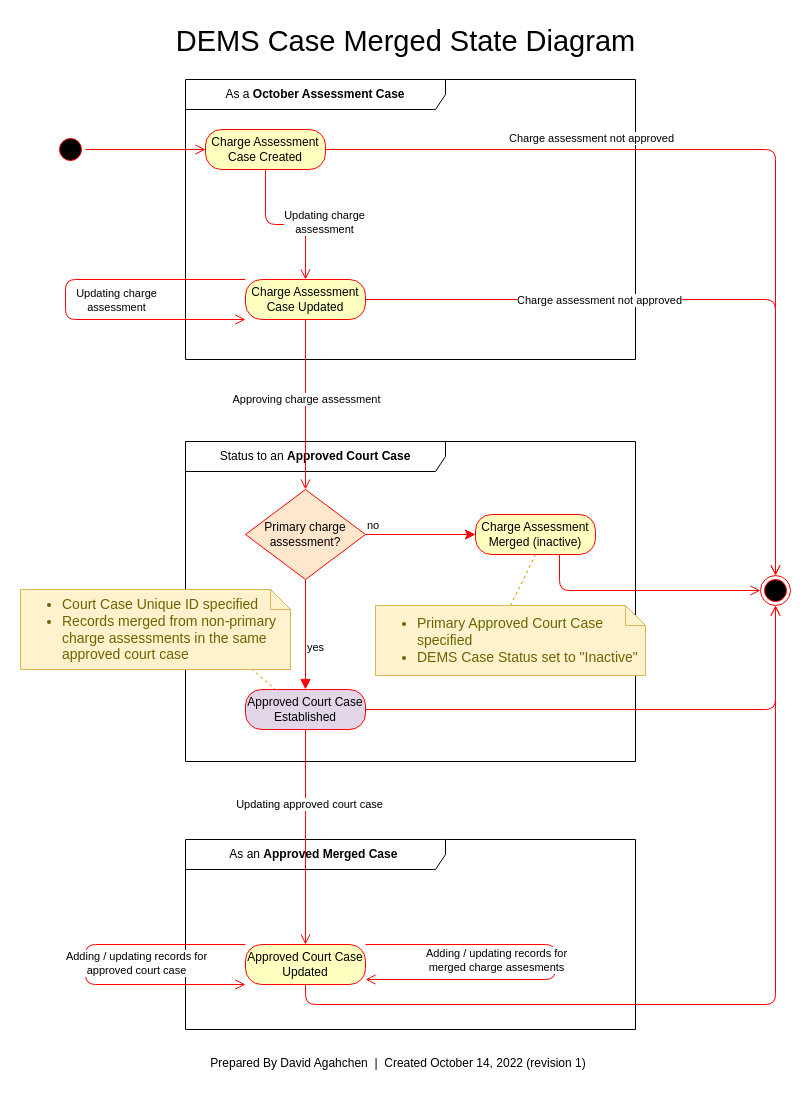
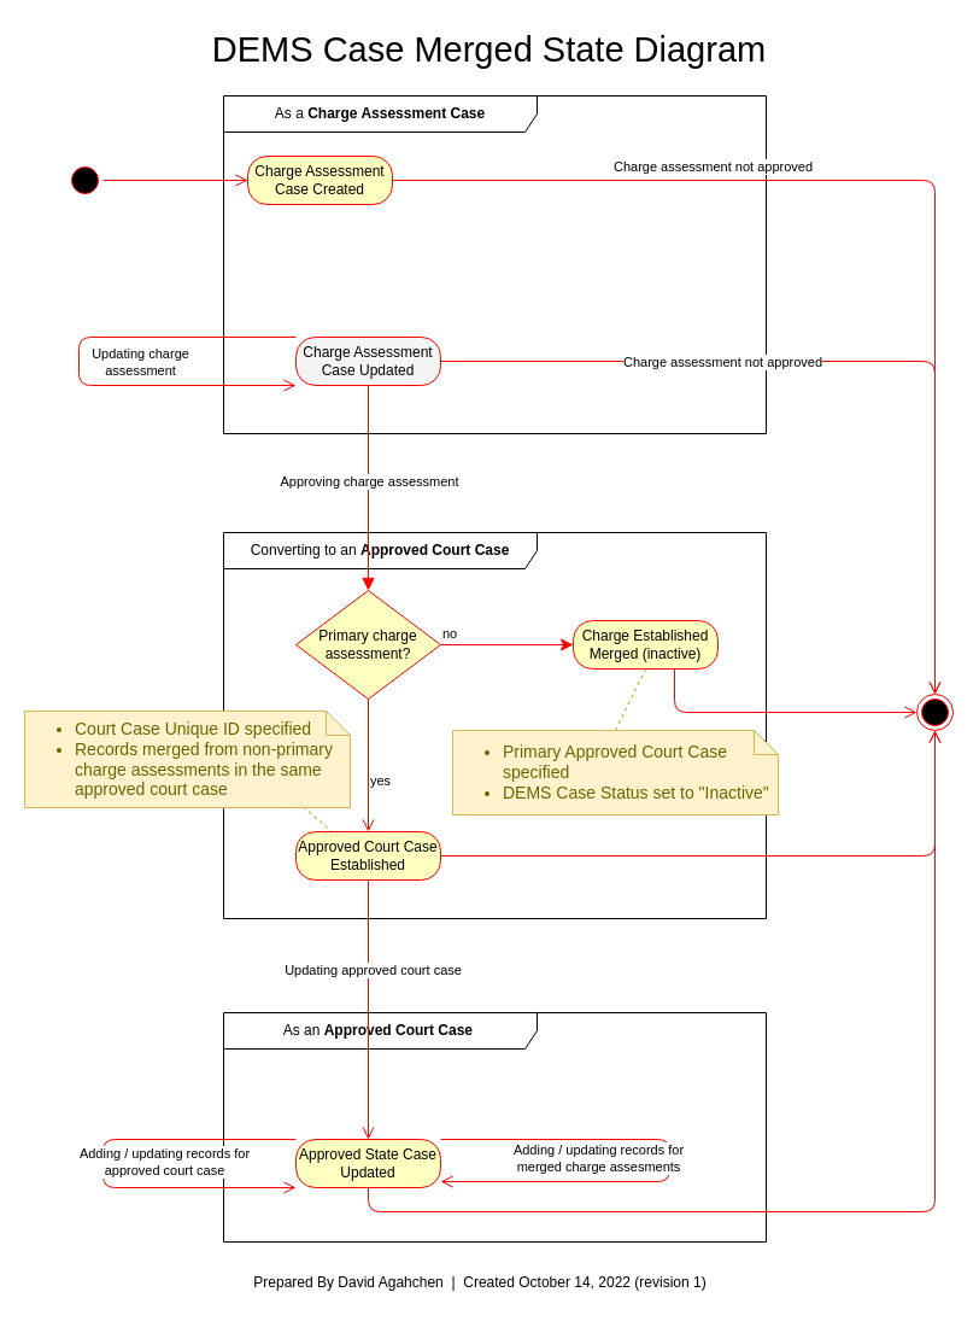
  <mxCell id="0" />
  <mxCell id="1" parent="0" />
- <mxCell id="2" value="As a &lt;b&gt;October Assessment Case&lt;/b&gt;" style="shape=umlFrame;whiteSpace=wrap;html=1;width=260;height=30;" parent="1" vertex="1"><mxGeometry x="185" y="79" width="450" height="280" as="geometry" /></mxCell>
+ <mxCell id="2" value="As a &lt;b&gt;Charge Assessment Case&lt;/b&gt;" style="shape=umlFrame;whiteSpace=wrap;html=1;width=260;height=30;" parent="1" vertex="1"><mxGeometry x="185" y="79" width="450" height="280" as="geometry" /></mxCell>
  <mxCell id="3" value="" style="ellipse;html=1;shape=startState;fillColor=#000000;strokeColor=#ff0000;" parent="1" vertex="1"><mxGeometry x="55" y="134" width="30" height="30" as="geometry" /></mxCell>
  <mxCell id="4" value="Charge Assessment Case Created" style="rounded=1;whiteSpace=wrap;html=1;arcSize=40;fontColor=#000000;fillColor=#ffffc0;strokeColor=#ff0000;" parent="1" vertex="1"><mxGeometry x="205" y="129" width="120" height="40" as="geometry" /></mxCell>
- <mxCell id="5" value="" style="edgeStyle=orthogonalEdgeStyle;html=1;verticalAlign=bottom;endArrow=open;endSize=8;strokeColor=#ff0000;entryX=0.5;entryY=0;entryDx=0;entryDy=0;" parent="1" source="4" target="9" edge="1"><mxGeometry relative="1" as="geometry"><mxPoint x="290" y="329" as="targetPoint" /></mxGeometry></mxCell>
- <mxCell id="6" value="Updating charge &lt;br&gt;assessment" style="edgeLabel;html=1;align=center;verticalAlign=middle;resizable=0;points=[];" parent="5" vertex="1" connectable="0"><mxGeometry x="0.009" y="3" relative="1" as="geometry"><mxPoint x="37" as="offset" /></mxGeometry></mxCell>
- <mxCell id="7" value="As an &lt;b&gt;Approved Merged Case&amp;nbsp;&lt;/b&gt;" style="shape=umlFrame;whiteSpace=wrap;html=1;width=260;height=30;" parent="1" vertex="1"><mxGeometry x="185" y="839" width="450" height="190" as="geometry" /></mxCell>
- <mxCell id="8" value="Status to an &lt;b&gt;Approved Court Case&lt;/b&gt;" style="shape=umlFrame;whiteSpace=wrap;html=1;width=260;height=30;" parent="1" vertex="1"><mxGeometry x="185" y="441" width="450" height="320" as="geometry" /></mxCell>
- <mxCell id="9" value="Charge Assessment&lt;br&gt;Case Updated" style="rounded=1;whiteSpace=wrap;html=1;arcSize=40;fontColor=#000000;fillColor=#ffffc0;strokeColor=#ff0000;" parent="1" vertex="1"><mxGeometry x="245" y="279" width="120" height="40" as="geometry" /></mxCell>
- <mxCell id="10" value="" style="edgeStyle=orthogonalEdgeStyle;html=1;verticalAlign=bottom;endArrow=open;endSize=8;strokeColor=#ff0000;entryX=0.5;entryY=0;entryDx=0;entryDy=0;exitX=0.5;exitY=1;exitDx=0;exitDy=0;" parent="1" source="9" target="23" edge="1"><mxGeometry relative="1" as="geometry"><mxPoint x="75" y="479" as="targetPoint" /><mxPoint x="645" y="809" as="sourcePoint" /></mxGeometry></mxCell>
+ <mxCell id="7" value="As an &lt;b&gt;Approved Court Case&amp;nbsp;&lt;/b&gt;" style="shape=umlFrame;whiteSpace=wrap;html=1;width=260;height=30;" parent="1" vertex="1"><mxGeometry x="185" y="839" width="450" height="190" as="geometry" /></mxCell>
+ <mxCell id="8" value="Converting to an &lt;b&gt;Approved Court Case&lt;/b&gt;" style="shape=umlFrame;whiteSpace=wrap;html=1;width=260;height=30;" parent="1" vertex="1"><mxGeometry x="185" y="441" width="450" height="320" as="geometry" /></mxCell>
+ <mxCell id="9" value="Charge Assessment&lt;br&gt;Case Updated" style="rounded=1;whiteSpace=wrap;html=1;arcSize=40;fontColor=#000000;fillColor=#f5f5f5;strokeColor=#ff0000;" parent="1" vertex="1"><mxGeometry x="245" y="279" width="120" height="40" as="geometry" /></mxCell>
+ <mxCell id="10" value="" style="edgeStyle=orthogonalEdgeStyle;html=1;verticalAlign=bottom;endArrow=block;endSize=8;strokeColor=#ff0000;entryX=0.5;entryY=0;entryDx=0;entryDy=0;exitX=0.5;exitY=1;exitDx=0;exitDy=0;" parent="1" source="9" target="23" edge="1"><mxGeometry relative="1" as="geometry"><mxPoint x="75" y="479" as="targetPoint" /><mxPoint x="645" y="809" as="sourcePoint" /></mxGeometry></mxCell>
  <mxCell id="11" value="Approving charge assessment" style="edgeLabel;html=1;align=center;verticalAlign=middle;resizable=0;points=[];" parent="10" vertex="1" connectable="0"><mxGeometry x="-0.549" y="-2" relative="1" as="geometry"><mxPoint x="2" y="41" as="offset" /></mxGeometry></mxCell>
- <mxCell id="12" value="Approved Court Case Updated" style="rounded=1;whiteSpace=wrap;html=1;arcSize=40;fontColor=#000000;fillColor=#ffffc0;strokeColor=#ff0000;" parent="1" vertex="1"><mxGeometry x="245" y="944" width="120" height="40" as="geometry" /></mxCell>
+ <mxCell id="12" value="Approved State Case Updated" style="rounded=1;whiteSpace=wrap;html=1;arcSize=40;fontColor=#000000;fillColor=#ffffc0;strokeColor=#ff0000;" parent="1" vertex="1"><mxGeometry x="245" y="944" width="120" height="40" as="geometry" /></mxCell>
  <mxCell id="13" value="" style="edgeStyle=orthogonalEdgeStyle;html=1;verticalAlign=bottom;endArrow=open;endSize=8;strokeColor=#ff0000;exitX=1;exitY=0;exitDx=0;exitDy=0;" parent="1" source="12" edge="1"><mxGeometry relative="1" as="geometry"><mxPoint x="365" y="979" as="targetPoint" /><Array as="points"><mxPoint x="555" y="944" /><mxPoint x="555" y="979" /><mxPoint x="365" y="979" /></Array></mxGeometry></mxCell>
  <mxCell id="14" value="Adding / updating records for &lt;br&gt;merged charge assesments" style="edgeLabel;html=1;align=center;verticalAlign=middle;resizable=0;points=[];" parent="13" vertex="1" connectable="0"><mxGeometry x="-0.073" y="-1" relative="1" as="geometry"><mxPoint x="-59" y="13" as="offset" /></mxGeometry></mxCell>
  <mxCell id="15" value="" style="ellipse;html=1;shape=endState;fillColor=#000000;strokeColor=#ff0000;" parent="1" vertex="1"><mxGeometry x="760" y="575" width="30" height="30" as="geometry" /></mxCell>
  <mxCell id="16" value="" style="edgeStyle=orthogonalEdgeStyle;html=1;verticalAlign=bottom;endArrow=open;endSize=8;strokeColor=#ff0000;exitX=1;exitY=0.5;exitDx=0;exitDy=0;entryX=0.5;entryY=0;entryDx=0;entryDy=0;" parent="1" source="9" target="15" edge="1"><mxGeometry relative="1" as="geometry"><mxPoint x="-55" y="509" as="targetPoint" /><mxPoint x="115" y="323" as="sourcePoint" /></mxGeometry></mxCell>
  <mxCell id="17" value="Charge assessment not approved" style="edgeLabel;html=1;align=center;verticalAlign=middle;resizable=0;points=[];" parent="16" vertex="1" connectable="0"><mxGeometry x="-0.063" relative="1" as="geometry"><mxPoint x="-88" as="offset" /></mxGeometry></mxCell>
  <mxCell id="18" value="" style="edgeStyle=orthogonalEdgeStyle;html=1;verticalAlign=bottom;endArrow=open;endSize=8;strokeColor=#ff0000;exitX=1;exitY=0.5;exitDx=0;exitDy=0;entryX=0;entryY=0.5;entryDx=0;entryDy=0;" parent="1" source="3" target="4" edge="1"><mxGeometry relative="1" as="geometry"><mxPoint x="15" y="319" as="targetPoint" /><mxPoint x="85" y="249" as="sourcePoint" /></mxGeometry></mxCell>
  <mxCell id="19" value="" style="edgeStyle=orthogonalEdgeStyle;html=1;verticalAlign=bottom;endArrow=open;endSize=8;strokeColor=#ff0000;exitX=1;exitY=0.5;exitDx=0;exitDy=0;entryX=0.5;entryY=0;entryDx=0;entryDy=0;" parent="1" source="4" target="15" edge="1"><mxGeometry relative="1" as="geometry"><mxPoint x="15" y="654" as="targetPoint" /><mxPoint x="255" y="309" as="sourcePoint" /></mxGeometry></mxCell>
  <mxCell id="20" value="Charge assessment not approved" style="edgeLabel;html=1;align=center;verticalAlign=middle;resizable=0;points=[];" parent="19" vertex="1" connectable="0"><mxGeometry x="-0.063" relative="1" as="geometry"><mxPoint x="-145" y="-12" as="offset" /></mxGeometry></mxCell>
  <mxCell id="21" value="" style="edgeStyle=orthogonalEdgeStyle;html=1;verticalAlign=bottom;endArrow=open;endSize=8;strokeColor=#ff0000;" parent="1" source="9" edge="1"><mxGeometry relative="1" as="geometry"><mxPoint x="245" y="319" as="targetPoint" /><mxPoint x="255" y="279" as="sourcePoint" /><Array as="points"><mxPoint x="65" y="279" /><mxPoint x="65" y="319" /><mxPoint x="245" y="319" /></Array></mxGeometry></mxCell>
  <mxCell id="22" value="Updating charge&lt;br&gt;assessment" style="edgeLabel;html=1;align=center;verticalAlign=middle;resizable=0;points=[];" parent="21" vertex="1" connectable="0"><mxGeometry x="-0.063" relative="1" as="geometry"><mxPoint x="50" y="13" as="offset" /></mxGeometry></mxCell>
- <mxCell id="23" value="Primary charge assessment?" style="rhombus;whiteSpace=wrap;html=1;fillColor=#ffe6cc;strokeColor=#ff0000;" parent="1" vertex="1"><mxGeometry x="245" y="489" width="120" height="90" as="geometry" /></mxCell>
+ <mxCell id="23" value="Primary charge assessment?" style="rhombus;whiteSpace=wrap;html=1;fillColor=#ffffc0;strokeColor=#ff0000;" parent="1" vertex="1"><mxGeometry x="245" y="489" width="120" height="90" as="geometry" /></mxCell>
  <mxCell id="24" value="no" style="edgeStyle=orthogonalEdgeStyle;html=1;align=left;verticalAlign=bottom;endArrow=classic;endSize=8;strokeColor=#ff0000;entryX=0;entryY=0.5;entryDx=0;entryDy=0;" parent="1" source="23" target="26" edge="1"><mxGeometry x="-1" relative="1" as="geometry"><mxPoint x="445" y="799" as="targetPoint" /></mxGeometry></mxCell>
- <mxCell id="25" value="yes" style="edgeStyle=orthogonalEdgeStyle;html=1;align=left;verticalAlign=top;endArrow=block;endSize=8;strokeColor=#ff0000;exitX=0.5;exitY=1;exitDx=0;exitDy=0;entryX=0.5;entryY=0;entryDx=0;entryDy=0;" parent="1" source="23" target="27" edge="1"><mxGeometry relative="1" as="geometry"><mxPoint x="385" y="699" as="targetPoint" /><mxPoint x="305" y="589" as="sourcePoint" /></mxGeometry></mxCell>
- <mxCell id="26" value="Charge Assessment Merged (inactive)" style="rounded=1;whiteSpace=wrap;html=1;arcSize=40;fontColor=#000000;fillColor=#ffffc0;strokeColor=#ff0000;" parent="1" vertex="1"><mxGeometry x="475" y="514" width="120" height="40" as="geometry" /></mxCell>
- <mxCell id="27" value="Approved Court Case&lt;br&gt;Established" style="rounded=1;whiteSpace=wrap;html=1;arcSize=40;fontColor=#000000;fillColor=#e1d5e7;strokeColor=#ff0000;" parent="1" vertex="1"><mxGeometry x="245" y="689" width="120" height="40" as="geometry" /></mxCell>
+ <mxCell id="25" value="yes" style="edgeStyle=orthogonalEdgeStyle;html=1;align=left;verticalAlign=top;endArrow=open;endSize=8;strokeColor=#ff0000;exitX=0.5;exitY=1;exitDx=0;exitDy=0;entryX=0.5;entryY=0;entryDx=0;entryDy=0;" parent="1" source="23" target="27" edge="1"><mxGeometry relative="1" as="geometry"><mxPoint x="385" y="699" as="targetPoint" /><mxPoint x="305" y="589" as="sourcePoint" /></mxGeometry></mxCell>
+ <mxCell id="26" value="Charge Established Merged (inactive)" style="rounded=1;whiteSpace=wrap;html=1;arcSize=40;fontColor=#000000;fillColor=#ffffc0;strokeColor=#ff0000;" parent="1" vertex="1"><mxGeometry x="475" y="514" width="120" height="40" as="geometry" /></mxCell>
+ <mxCell id="27" value="Approved Court Case&lt;br&gt;Established" style="rounded=1;whiteSpace=wrap;html=1;arcSize=40;fontColor=#000000;fillColor=#ffffc0;strokeColor=#ff0000;" parent="1" vertex="1"><mxGeometry x="245" y="689" width="120" height="40" as="geometry" /></mxCell>
  <mxCell id="28" value="" style="edgeStyle=orthogonalEdgeStyle;html=1;verticalAlign=bottom;endArrow=open;endSize=8;strokeColor=#ff0000;entryX=0.5;entryY=0;entryDx=0;entryDy=0;" parent="1" source="27" target="12" edge="1"><mxGeometry relative="1" as="geometry"><mxPoint x="325" y="734" as="targetPoint" /></mxGeometry></mxCell>
  <mxCell id="29" value="Updating approved court case" style="edgeLabel;html=1;align=center;verticalAlign=middle;resizable=0;points=[];" parent="28" vertex="1" connectable="0"><mxGeometry x="-0.2" y="3" relative="1" as="geometry"><mxPoint y="-12" as="offset" /></mxGeometry></mxCell>
  <mxCell id="30" style="html=1;entryX=0.5;entryY=1;entryDx=0;entryDy=0;endArrow=none;endFill=0;dashed=1;exitX=0.5;exitY=0;exitDx=0;exitDy=0;exitPerimeter=0;fillColor=#ffe6cc;strokeColor=#d79b00;" parent="1" source="31" target="26" edge="1"><mxGeometry relative="1" as="geometry" /></mxCell>
  <mxCell id="31" value="&lt;ul&gt;&lt;li&gt;Primary Approved Court Case specified&lt;/li&gt;&lt;li&gt;DEMS Case Status set to &quot;Inactive&quot;&amp;nbsp;&lt;/li&gt;&lt;/ul&gt;" style="shape=note;strokeWidth=1;fontSize=14;size=20;whiteSpace=wrap;html=1;fillColor=#fff2cc;strokeColor=#d6b656;fontColor=#666600;align=left;" parent="1" vertex="1"><mxGeometry x="375" y="605" width="270" height="70" as="geometry" /></mxCell>
  <mxCell id="32" style="html=1;entryX=0.25;entryY=0;entryDx=0;entryDy=0;endArrow=none;endFill=0;dashed=1;exitX=0.855;exitY=0.991;exitDx=0;exitDy=0;exitPerimeter=0;fillColor=#ffe6cc;strokeColor=#d79b00;" parent="1" source="33" target="27" edge="1"><mxGeometry relative="1" as="geometry"><mxPoint x="295" y="609" as="targetPoint" /></mxGeometry></mxCell>
  <mxCell id="33" value="&lt;ul&gt;&lt;li&gt;Court Case Unique ID specified&lt;/li&gt;&lt;li&gt;Records merged from non-primary charge assessments in the same approved court case&lt;/li&gt;&lt;/ul&gt;" style="shape=note;strokeWidth=1;fontSize=14;size=20;whiteSpace=wrap;html=1;fillColor=#fff2cc;strokeColor=#d6b656;fontColor=#666600;align=left;" parent="1" vertex="1"><mxGeometry x="20" y="589" width="270" height="80" as="geometry" /></mxCell>
  <mxCell id="34" value="" style="edgeStyle=orthogonalEdgeStyle;html=1;verticalAlign=bottom;endArrow=open;endSize=8;strokeColor=#ff0000;exitX=0;exitY=0;exitDx=0;exitDy=0;entryX=0;entryY=1;entryDx=0;entryDy=0;" parent="1" source="12" target="12" edge="1"><mxGeometry relative="1" as="geometry"><mxPoint x="255" y="984" as="targetPoint" /><mxPoint x="255" y="944" as="sourcePoint" /><Array as="points"><mxPoint x="85" y="944" /><mxPoint x="85" y="984" /></Array></mxGeometry></mxCell>
  <mxCell id="35" value="Adding / updating records for &lt;br&gt;approved court case" style="edgeLabel;html=1;align=center;verticalAlign=middle;resizable=0;points=[];" parent="34" vertex="1" connectable="0"><mxGeometry x="-0.063" relative="1" as="geometry"><mxPoint x="50" y="9" as="offset" /></mxGeometry></mxCell>
  <mxCell id="36" value="" style="edgeStyle=orthogonalEdgeStyle;html=1;align=left;verticalAlign=bottom;endArrow=open;endSize=8;strokeColor=#ff0000;entryX=0;entryY=0.5;entryDx=0;entryDy=0;exitX=0.7;exitY=1;exitDx=0;exitDy=0;exitPerimeter=0;" parent="1" source="26" target="15" edge="1"><mxGeometry x="-0.929" y="6" relative="1" as="geometry"><mxPoint x="485" y="544" as="targetPoint" /><mxPoint x="375" y="544" as="sourcePoint" /><mxPoint as="offset" /></mxGeometry></mxCell>
  <mxCell id="37" value="" style="edgeStyle=orthogonalEdgeStyle;html=1;align=left;verticalAlign=bottom;endArrow=open;endSize=8;strokeColor=#ff0000;entryX=0.5;entryY=1;entryDx=0;entryDy=0;exitX=1;exitY=0.5;exitDx=0;exitDy=0;" parent="1" source="27" target="15" edge="1"><mxGeometry x="-0.929" y="6" relative="1" as="geometry"><mxPoint x="675" y="599" as="targetPoint" /><mxPoint x="569" y="564" as="sourcePoint" /><mxPoint as="offset" /></mxGeometry></mxCell>
  <mxCell id="38" value="" style="edgeStyle=orthogonalEdgeStyle;html=1;align=left;verticalAlign=bottom;endArrow=open;endSize=8;strokeColor=#ff0000;exitX=0.5;exitY=1;exitDx=0;exitDy=0;entryX=0.5;entryY=1;entryDx=0;entryDy=0;" parent="1" source="12" target="15" edge="1"><mxGeometry relative="1" as="geometry"><mxPoint x="725" y="649" as="targetPoint" /><mxPoint x="375" y="654" as="sourcePoint" /><Array as="points"><mxPoint x="305" y="1004" /><mxPoint x="775" y="1004" /></Array></mxGeometry></mxCell>
  <mxCell id="39" value="&lt;span style=&quot;font-weight: 400 ; font-size: 29px&quot;&gt;DEMS Case Merged State Diagram&lt;/span&gt;" style="text;strokeColor=none;fillColor=none;html=1;fontSize=29;fontStyle=1;verticalAlign=middle;align=center;rounded=1;labelBackgroundColor=none;fontColor=#000000;" parent="1" vertex="1"><mxGeometry x="140" y="20" width="530" height="42" as="geometry" /></mxCell>
  <mxCell id="40" value="Prepared By David Agahchen&amp;nbsp; |&amp;nbsp; Created October 14, 2022 (revision 1)" style="text;html=1;strokeColor=none;fillColor=none;align=center;verticalAlign=middle;whiteSpace=wrap;rounded=0;" parent="1" vertex="1"><mxGeometry x="103" y="1048" width="590" height="30" as="geometry" /></mxCell>
